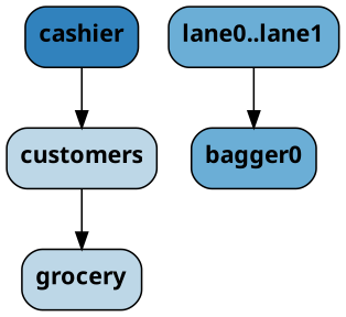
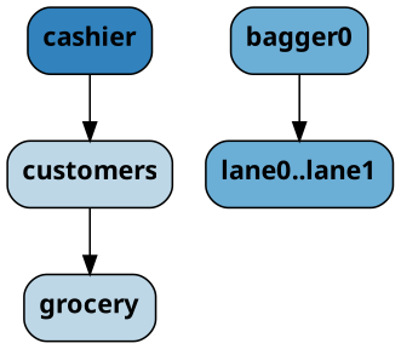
  strict digraph {
    fontname="Noto Sans"
    node [fillcolor="/blues5/2" fontname="Noto Sans" shape=box style="rounded,filled"]
    edge [fontname="Noto Sans"]
    n1 [label=<<b>customers</b><br align="left"/>>]
    n2 [label=<<b>grocery</b><br align="left"/>>]
    n3 [fillcolor="/blues5/3" label=<<b>bagger0</b><br align="left"/>>]
    n4 [fillcolor="/blues5/3" label=<<b>lane0..lane1</b><br align="left"/>>]
    n5 [fillcolor="/blues5/4" label=<<b>cashier</b><br align="left"/>>]
    n1 -> n2
-   n4 -> n3
+   n3 -> n4
    n5 -> n1
  }
